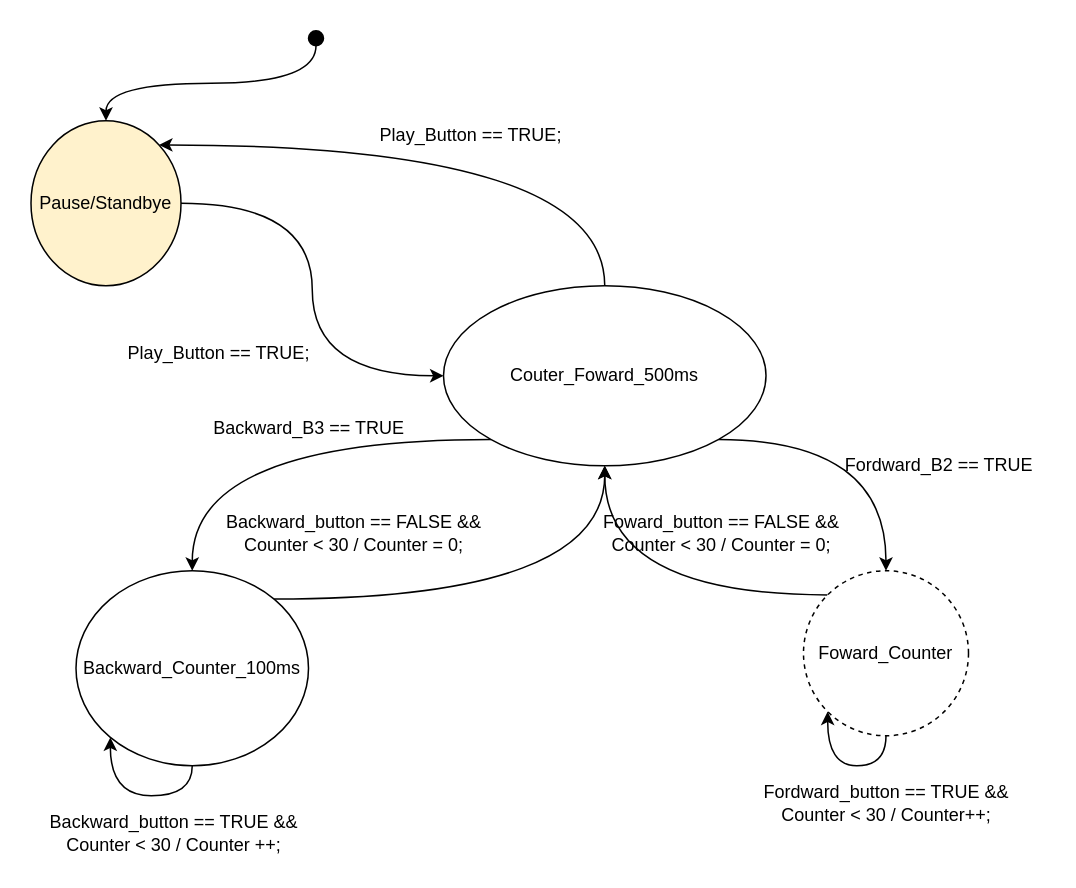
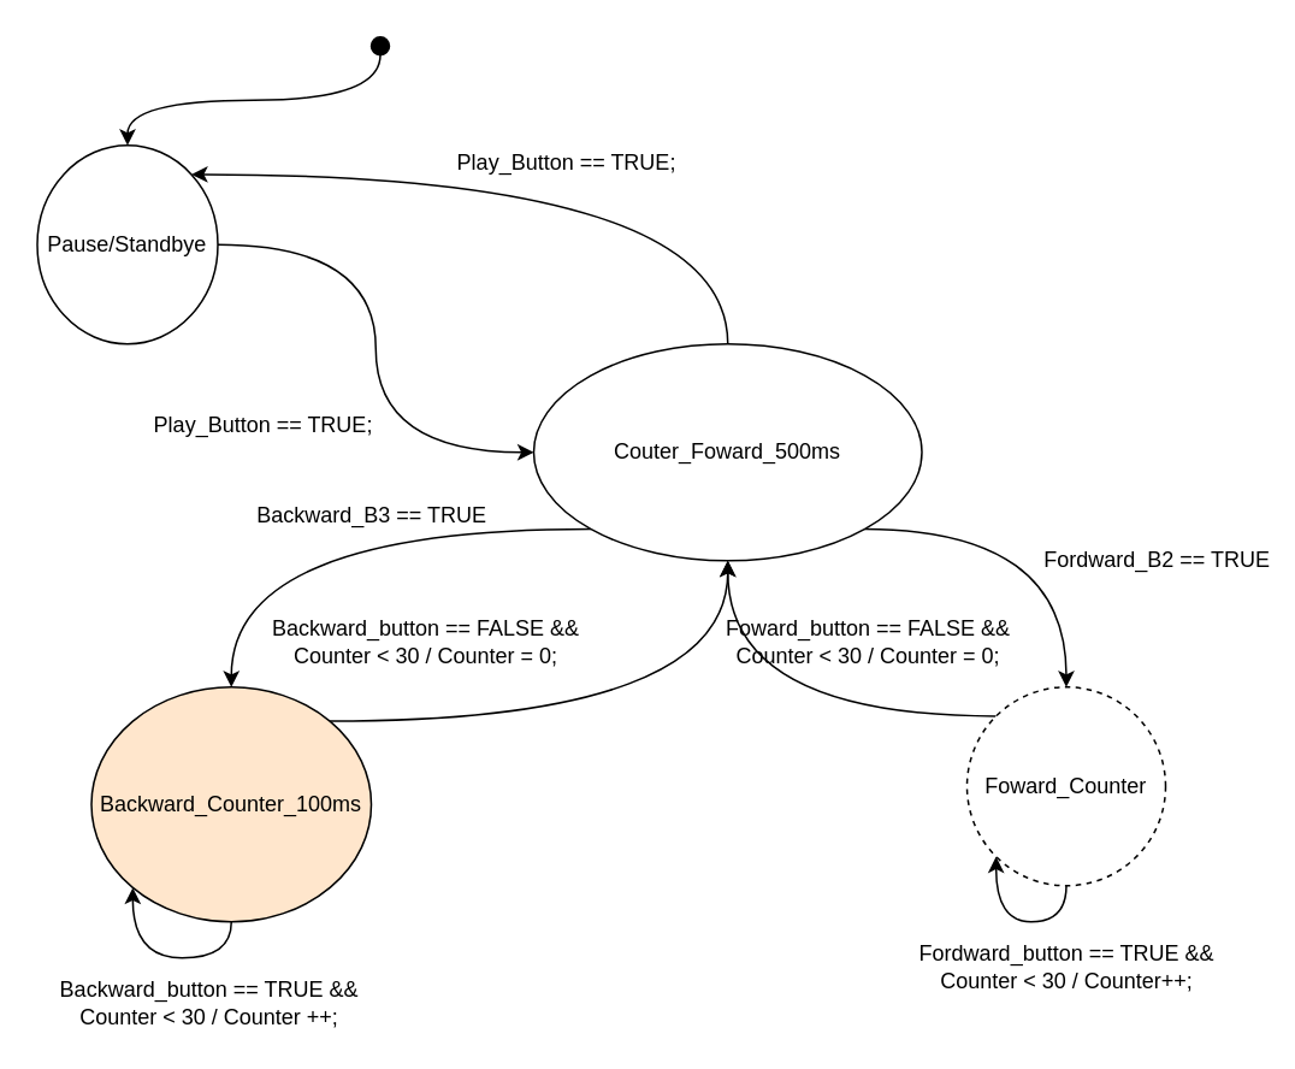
  <mxCell id="0" />
  <mxCell id="1" parent="0" />
  <mxCell id="2" style="edgeStyle=orthogonalEdgeStyle;curved=1;rounded=0;orthogonalLoop=1;jettySize=auto;html=1;exitX=1;exitY=0.5;exitDx=0;exitDy=0;entryX=0;entryY=0.5;entryDx=0;entryDy=0;" edge="1" parent="1" source="3" target="7"><mxGeometry relative="1" as="geometry" /></mxCell>
- <mxCell id="3" value="Pause/Standbye" style="ellipse;whiteSpace=wrap;html=1;fillColor=#fff2cc;" vertex="1" parent="1"><mxGeometry x="20" y="80" width="100" height="110" as="geometry" /></mxCell>
+ <mxCell id="3" value="Pause/Standbye" style="ellipse;whiteSpace=wrap;html=1;" vertex="1" parent="1"><mxGeometry x="20" y="80" width="100" height="110" as="geometry" /></mxCell>
  <mxCell id="4" style="edgeStyle=orthogonalEdgeStyle;rounded=0;orthogonalLoop=1;jettySize=auto;html=1;exitX=0;exitY=1;exitDx=0;exitDy=0;entryX=0.5;entryY=0;entryDx=0;entryDy=0;curved=1;" edge="1" parent="1" source="7" target="10"><mxGeometry relative="1" as="geometry" /></mxCell>
  <mxCell id="5" style="edgeStyle=orthogonalEdgeStyle;rounded=0;orthogonalLoop=1;jettySize=auto;html=1;exitX=1;exitY=1;exitDx=0;exitDy=0;entryX=0.5;entryY=0;entryDx=0;entryDy=0;curved=1;" edge="1" parent="1" source="7" target="12"><mxGeometry relative="1" as="geometry" /></mxCell>
  <mxCell id="6" style="edgeStyle=orthogonalEdgeStyle;curved=1;rounded=0;orthogonalLoop=1;jettySize=auto;html=1;exitX=0.5;exitY=0;exitDx=0;exitDy=0;entryX=1;entryY=0;entryDx=0;entryDy=0;" edge="1" parent="1" source="7" target="3"><mxGeometry relative="1" as="geometry" /></mxCell>
  <mxCell id="7" value="Couter_Foward_500ms" style="ellipse;whiteSpace=wrap;html=1;" vertex="1" parent="1"><mxGeometry x="295" y="190" width="215" height="120" as="geometry" /></mxCell>
  <mxCell id="8" value="Play_Button == TRUE;" style="text;html=1;align=center;verticalAlign=middle;resizable=0;points=[];autosize=1;" vertex="1" parent="1"><mxGeometry x="75" y="225" width="140" height="20" as="geometry" /></mxCell>
  <mxCell id="9" style="edgeStyle=orthogonalEdgeStyle;curved=1;rounded=0;orthogonalLoop=1;jettySize=auto;html=1;exitX=1;exitY=0;exitDx=0;exitDy=0;entryX=0.5;entryY=1;entryDx=0;entryDy=0;" edge="1" parent="1" source="10" target="7"><mxGeometry relative="1" as="geometry"><mxPoint x="358" y="350" as="targetPoint" /></mxGeometry></mxCell>
- <mxCell id="10" value="Backward_Counter_100ms" style="ellipse;whiteSpace=wrap;html=1;" vertex="1" parent="1"><mxGeometry x="50" y="380" width="155" height="130" as="geometry" /></mxCell>
+ <mxCell id="10" value="Backward_Counter_100ms" style="ellipse;whiteSpace=wrap;html=1;fillColor=#ffe6cc;" vertex="1" parent="1"><mxGeometry x="50" y="380" width="155" height="130" as="geometry" /></mxCell>
  <mxCell id="11" style="edgeStyle=orthogonalEdgeStyle;curved=1;rounded=0;orthogonalLoop=1;jettySize=auto;html=1;exitX=0;exitY=0;exitDx=0;exitDy=0;entryX=0.5;entryY=1;entryDx=0;entryDy=0;" edge="1" parent="1" source="12" target="7"><mxGeometry relative="1" as="geometry"><mxPoint x="358" y="350" as="targetPoint" /></mxGeometry></mxCell>
  <mxCell id="12" value="Foward_Counter" style="ellipse;whiteSpace=wrap;html=1;dashed=1;" vertex="1" parent="1"><mxGeometry x="535" y="380" width="110" height="110" as="geometry" /></mxCell>
  <mxCell id="13" value="Backward_B3 == TRUE" style="text;html=1;align=center;verticalAlign=middle;resizable=0;points=[];autosize=1;" vertex="1" parent="1"><mxGeometry x="135" y="275" width="140" height="20" as="geometry" /></mxCell>
- <mxCell id="14" value="Fordward_B2 == TRUE" style="text;html=1;align=center;verticalAlign=middle;resizable=0;points=[];autosize=1;" vertex="1" parent="1"><mxGeometry x="555" y="300" width="140" height="20" as="geometry" /></mxCell>
+ <mxCell id="14" value="Fordward_B2 == TRUE" style="text;html=1;align=center;verticalAlign=middle;resizable=0;points=[];autosize=1;" vertex="1" parent="1"><mxGeometry x="570" y="300" width="140" height="20" as="geometry" /></mxCell>
  <mxCell id="15" value="Backward_button == TRUE &amp;amp;&amp;amp; &lt;br&gt;Counter &amp;lt; 30 / Counter ++;" style="text;html=1;align=center;verticalAlign=middle;resizable=0;points=[];autosize=1;" vertex="1" parent="1"><mxGeometry x="25" y="540" width="180" height="30" as="geometry" /></mxCell>
  <mxCell id="16" value="Fordward_button == TRUE &amp;amp;&amp;amp; &lt;br&gt;Counter &amp;lt; 30 / Counter++;" style="text;html=1;align=center;verticalAlign=middle;resizable=0;points=[];autosize=1;" vertex="1" parent="1"><mxGeometry x="500" y="520" width="180" height="30" as="geometry" /></mxCell>
  <mxCell id="17" value="Backward_button == FALSE &amp;amp;&amp;amp;&lt;br&gt;Counter &amp;lt; 30 / Counter = 0;" style="text;html=1;align=center;verticalAlign=middle;resizable=0;points=[];autosize=1;" vertex="1" parent="1"><mxGeometry x="140" y="340" width="190" height="30" as="geometry" /></mxCell>
  <mxCell id="18" style="edgeStyle=orthogonalEdgeStyle;curved=1;rounded=0;orthogonalLoop=1;jettySize=auto;html=1;exitX=0.5;exitY=1;exitDx=0;exitDy=0;entryX=0;entryY=1;entryDx=0;entryDy=0;" edge="1" parent="1" source="12" target="12"><mxGeometry relative="1" as="geometry" /></mxCell>
  <mxCell id="19" style="edgeStyle=orthogonalEdgeStyle;curved=1;rounded=0;orthogonalLoop=1;jettySize=auto;html=1;exitX=0.5;exitY=1;exitDx=0;exitDy=0;entryX=0;entryY=1;entryDx=0;entryDy=0;" edge="1" parent="1" source="10" target="10"><mxGeometry relative="1" as="geometry" /></mxCell>
  <mxCell id="20" value="Foward_button == FALSE &amp;amp;&amp;amp;&lt;br&gt;Counter &amp;lt; 30 / Counter = 0;" style="text;html=1;align=center;verticalAlign=middle;resizable=0;points=[];autosize=1;" vertex="1" parent="1"><mxGeometry x="395" y="340" width="170" height="30" as="geometry" /></mxCell>
  <mxCell id="21" style="edgeStyle=orthogonalEdgeStyle;curved=1;rounded=0;orthogonalLoop=1;jettySize=auto;html=1;exitX=0.5;exitY=1;exitDx=0;exitDy=0;" edge="1" parent="1" source="22" target="3"><mxGeometry relative="1" as="geometry" /></mxCell>
  <mxCell id="22" value="" style="ellipse;whiteSpace=wrap;html=1;aspect=fixed;fillColor=#000000;" vertex="1" parent="1"><mxGeometry x="205" y="20" width="10" height="10" as="geometry" /></mxCell>
  <mxCell id="23" value="Play_Button == TRUE;" style="text;html=1;align=center;verticalAlign=middle;resizable=0;points=[];autosize=1;" vertex="1" parent="1"><mxGeometry x="243" y="80" width="140" height="20" as="geometry" /></mxCell>
